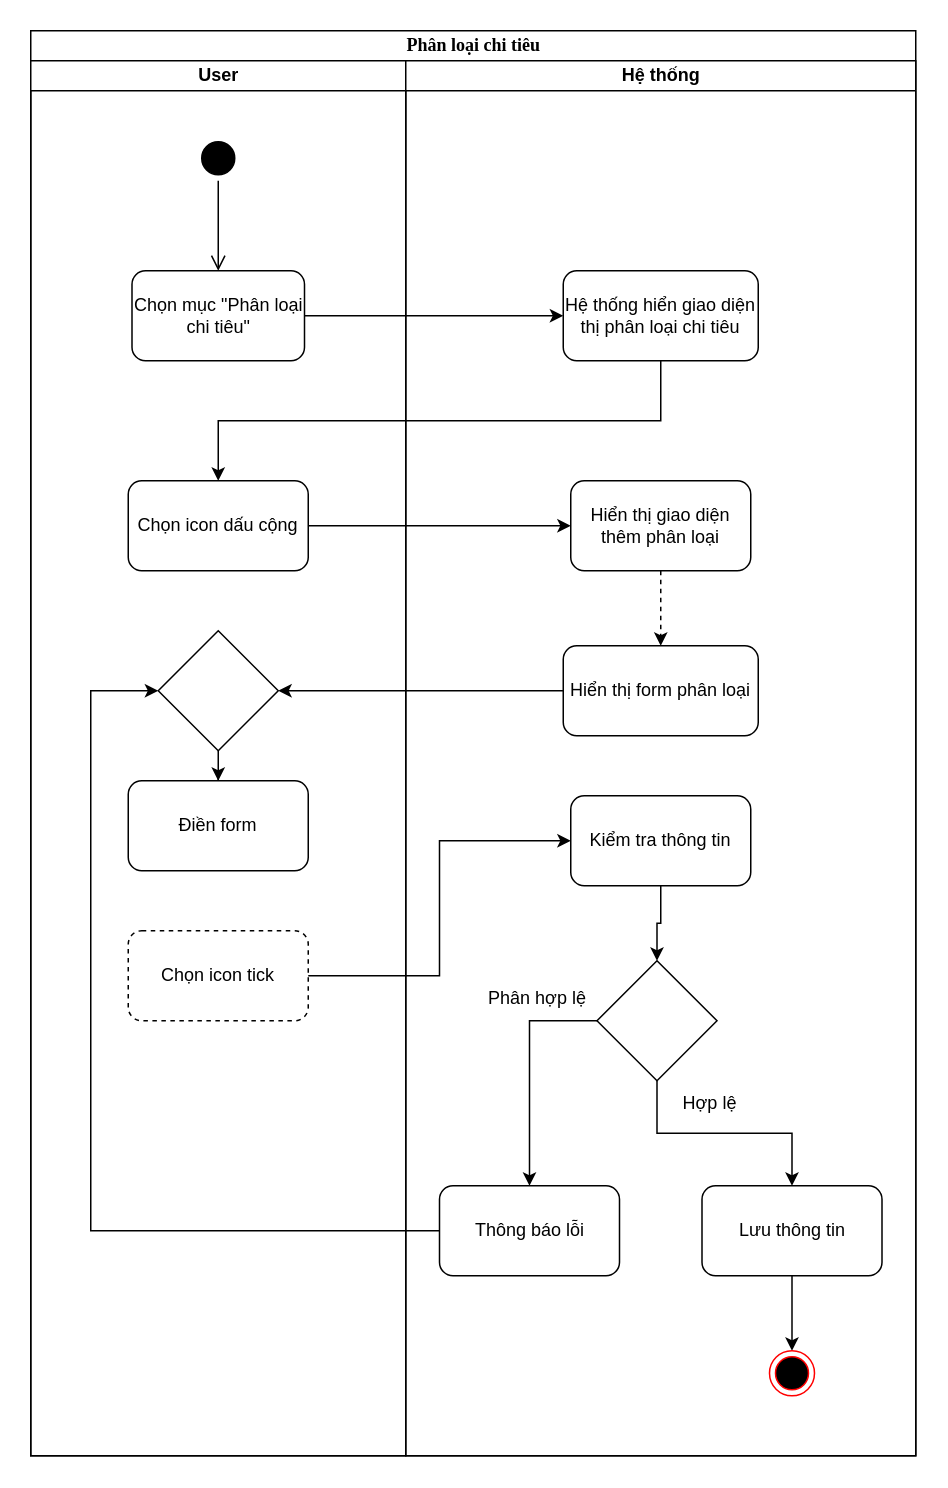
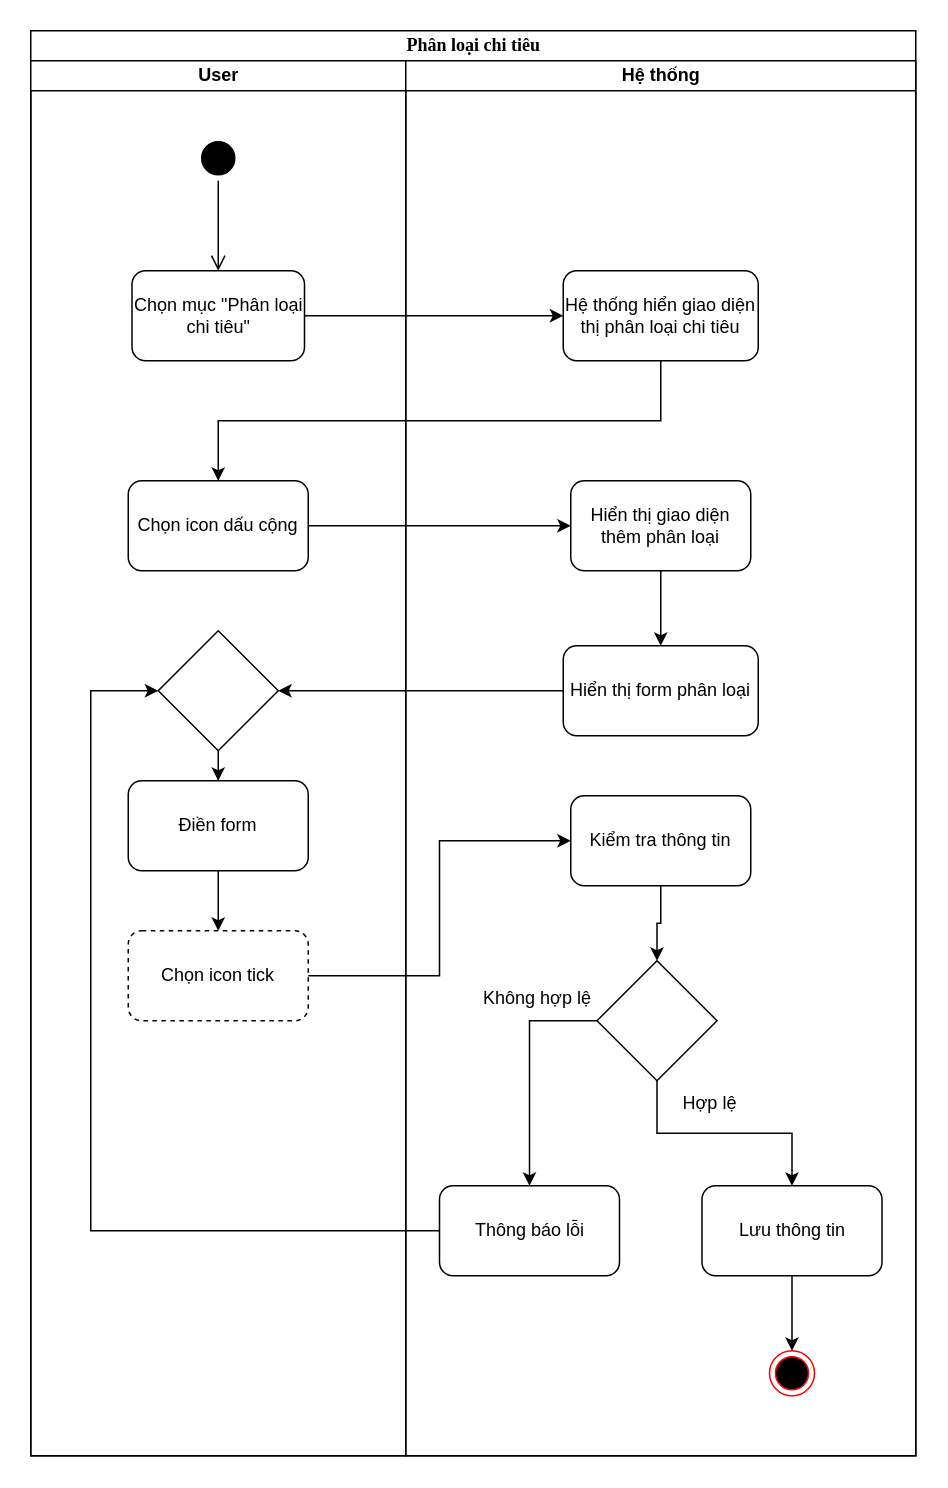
  <mxCell id="0" />
  <mxCell id="1" parent="0" />
  <mxCell id="2" value="Phân loại chi tiêu" style="swimlane;html=1;childLayout=stackLayout;startSize=20;rounded=0;shadow=0;comic=0;labelBackgroundColor=none;strokeWidth=1;fontFamily=Verdana;fontSize=12;align=center;" parent="1" vertex="1"><mxGeometry x="20" y="20" width="590" height="950" as="geometry" /></mxCell>
  <mxCell id="3" value="User" style="swimlane;html=1;startSize=20;" parent="2" vertex="1"><mxGeometry y="20" width="250" height="930" as="geometry" /></mxCell>
  <mxCell id="4" value="" style="ellipse;html=1;shape=startState;fillColor=#000000;strokeColor=#000000;" vertex="1" parent="3"><mxGeometry x="110" y="50" width="30" height="30" as="geometry" /></mxCell>
  <mxCell id="5" value="" style="edgeStyle=orthogonalEdgeStyle;html=1;verticalAlign=bottom;endArrow=open;endSize=8;strokeColor=#000000;rounded=0;" edge="1" source="4" parent="3" target="6"><mxGeometry relative="1" as="geometry"><mxPoint x="125" y="140" as="targetPoint" /></mxGeometry></mxCell>
  <mxCell id="6" value="Chọn mục &quot;Phân loại chi tiêu&quot;" style="rounded=1;whiteSpace=wrap;html=1;strokeColor=#000000;" vertex="1" parent="3"><mxGeometry x="67.5" y="140" width="115" height="60" as="geometry" /></mxCell>
  <mxCell id="7" value="Chọn icon dấu cộng" style="rounded=1;whiteSpace=wrap;html=1;strokeColor=#000000;" vertex="1" parent="3"><mxGeometry x="65" y="280" width="120" height="60" as="geometry" /></mxCell>
+ <mxCell id="8" style="edgeStyle=orthogonalEdgeStyle;rounded=0;orthogonalLoop=1;jettySize=auto;html=1;entryX=0.5;entryY=0;entryDx=0;entryDy=0;strokeColor=#000000;" edge="1" parent="3" source="9" target="10"><mxGeometry relative="1" as="geometry" /></mxCell>
  <mxCell id="9" value="Điền form" style="rounded=1;whiteSpace=wrap;html=1;strokeColor=#000000;" vertex="1" parent="3"><mxGeometry x="65" y="480" width="120" height="60" as="geometry" /></mxCell>
  <mxCell id="10" value="Chọn icon tick" style="rounded=1;whiteSpace=wrap;html=1;strokeColor=#000000;dashed=1;" vertex="1" parent="3"><mxGeometry x="65" y="580" width="120" height="60" as="geometry" /></mxCell>
  <mxCell id="11" style="edgeStyle=orthogonalEdgeStyle;rounded=0;orthogonalLoop=1;jettySize=auto;html=1;entryX=0.5;entryY=0;entryDx=0;entryDy=0;strokeColor=#000000;" edge="1" parent="3" source="12" target="9"><mxGeometry relative="1" as="geometry" /></mxCell>
  <mxCell id="12" value="" style="rhombus;whiteSpace=wrap;html=1;strokeColor=#000000;" vertex="1" parent="3"><mxGeometry x="85" y="380" width="80" height="80" as="geometry" /></mxCell>
  <mxCell id="13" style="edgeStyle=orthogonalEdgeStyle;rounded=0;orthogonalLoop=1;jettySize=auto;html=1;entryX=0;entryY=0.5;entryDx=0;entryDy=0;strokeColor=#000000;" edge="1" parent="2" source="6" target="17"><mxGeometry relative="1" as="geometry" /></mxCell>
  <mxCell id="14" style="edgeStyle=orthogonalEdgeStyle;rounded=0;orthogonalLoop=1;jettySize=auto;html=1;entryX=0.5;entryY=0;entryDx=0;entryDy=0;strokeColor=#000000;" edge="1" parent="2" source="17" target="7"><mxGeometry relative="1" as="geometry"><Array as="points"><mxPoint x="420" y="260" /><mxPoint x="125" y="260" /></Array></mxGeometry></mxCell>
  <mxCell id="15" style="edgeStyle=orthogonalEdgeStyle;rounded=0;orthogonalLoop=1;jettySize=auto;html=1;entryX=0;entryY=0.5;entryDx=0;entryDy=0;strokeColor=#000000;" edge="1" parent="2" source="7" target="19"><mxGeometry relative="1" as="geometry" /></mxCell>
  <mxCell id="16" value="Hệ thống" style="swimlane;html=1;startSize=20;" parent="2" vertex="1"><mxGeometry x="250" y="20" width="340" height="930" as="geometry" /></mxCell>
  <mxCell id="17" value="Hệ thống hiển giao diện thị phân loại chi tiêu" style="rounded=1;whiteSpace=wrap;html=1;strokeColor=#000000;" vertex="1" parent="16"><mxGeometry x="105" y="140" width="130" height="60" as="geometry" /></mxCell>
- <mxCell id="18" style="edgeStyle=orthogonalEdgeStyle;rounded=0;orthogonalLoop=1;jettySize=auto;html=1;entryX=0.5;entryY=0;entryDx=0;entryDy=0;strokeColor=#000000;dashed=1;" edge="1" parent="16" source="19" target="20"><mxGeometry relative="1" as="geometry" /></mxCell>
+ <mxCell id="18" style="edgeStyle=orthogonalEdgeStyle;rounded=0;orthogonalLoop=1;jettySize=auto;html=1;entryX=0.5;entryY=0;entryDx=0;entryDy=0;strokeColor=#000000;" edge="1" parent="16" source="19" target="20"><mxGeometry relative="1" as="geometry" /></mxCell>
  <mxCell id="19" value="Hiển thị giao diện thêm phân loại" style="rounded=1;whiteSpace=wrap;html=1;strokeColor=#000000;" vertex="1" parent="16"><mxGeometry x="110" y="280" width="120" height="60" as="geometry" /></mxCell>
  <mxCell id="20" value="Hiển thị form phân loại" style="rounded=1;whiteSpace=wrap;html=1;strokeColor=#000000;" vertex="1" parent="16"><mxGeometry x="105" y="390" width="130" height="60" as="geometry" /></mxCell>
  <mxCell id="21" style="edgeStyle=orthogonalEdgeStyle;rounded=0;orthogonalLoop=1;jettySize=auto;html=1;entryX=0.5;entryY=0;entryDx=0;entryDy=0;strokeColor=#000000;" edge="1" parent="16" source="22" target="25"><mxGeometry relative="1" as="geometry" /></mxCell>
  <mxCell id="22" value="Kiểm tra thông tin" style="rounded=1;whiteSpace=wrap;html=1;strokeColor=#000000;" vertex="1" parent="16"><mxGeometry x="110" y="490" width="120" height="60" as="geometry" /></mxCell>
  <mxCell id="23" style="edgeStyle=orthogonalEdgeStyle;rounded=0;orthogonalLoop=1;jettySize=auto;html=1;entryX=0.5;entryY=0;entryDx=0;entryDy=0;strokeColor=#000000;" edge="1" parent="16" source="25" target="27"><mxGeometry relative="1" as="geometry" /></mxCell>
  <mxCell id="24" style="edgeStyle=orthogonalEdgeStyle;rounded=0;orthogonalLoop=1;jettySize=auto;html=1;entryX=0.5;entryY=0;entryDx=0;entryDy=0;strokeColor=#000000;" edge="1" parent="16" source="25" target="30"><mxGeometry relative="1" as="geometry"><Array as="points"><mxPoint x="82.5" y="640" /></Array></mxGeometry></mxCell>
  <mxCell id="25" value="" style="rhombus;whiteSpace=wrap;html=1;strokeColor=#000000;" vertex="1" parent="16"><mxGeometry x="127.5" y="600" width="80" height="80" as="geometry" /></mxCell>
  <mxCell id="26" style="edgeStyle=orthogonalEdgeStyle;rounded=0;orthogonalLoop=1;jettySize=auto;html=1;entryX=0.5;entryY=0;entryDx=0;entryDy=0;strokeColor=#000000;" edge="1" parent="16" source="27" target="31"><mxGeometry relative="1" as="geometry" /></mxCell>
  <mxCell id="27" value="Lưu thông tin" style="rounded=1;whiteSpace=wrap;html=1;strokeColor=#000000;" vertex="1" parent="16"><mxGeometry x="197.5" y="750" width="120" height="60" as="geometry" /></mxCell>
- <mxCell id="28" value="Phân hợp lệ" style="text;html=1;strokeColor=none;fillColor=none;align=center;verticalAlign=middle;whiteSpace=wrap;rounded=0;" vertex="1" parent="16"><mxGeometry x="47.5" y="610" width="80" height="30" as="geometry" /></mxCell>
+ <mxCell id="28" value="Không hợp lệ" style="text;html=1;strokeColor=none;fillColor=none;align=center;verticalAlign=middle;whiteSpace=wrap;rounded=0;" vertex="1" parent="16"><mxGeometry x="47.5" y="610" width="80" height="30" as="geometry" /></mxCell>
  <mxCell id="29" value="Hợp lệ" style="text;html=1;strokeColor=none;fillColor=none;align=center;verticalAlign=middle;whiteSpace=wrap;rounded=0;" vertex="1" parent="16"><mxGeometry x="172.5" y="680" width="60" height="30" as="geometry" /></mxCell>
  <mxCell id="30" value="Thông báo lỗi" style="rounded=1;whiteSpace=wrap;html=1;strokeColor=#000000;" vertex="1" parent="16"><mxGeometry x="22.5" y="750" width="120" height="60" as="geometry" /></mxCell>
  <mxCell id="31" value="" style="ellipse;html=1;shape=endState;fillColor=#000000;strokeColor=#ff0000;" vertex="1" parent="16"><mxGeometry x="242.5" y="860" width="30" height="30" as="geometry" /></mxCell>
  <mxCell id="32" style="edgeStyle=orthogonalEdgeStyle;rounded=0;orthogonalLoop=1;jettySize=auto;html=1;strokeColor=#000000;entryX=1;entryY=0.5;entryDx=0;entryDy=0;" edge="1" parent="2" source="20" target="12"><mxGeometry relative="1" as="geometry"><mxPoint x="230" y="440" as="targetPoint" /></mxGeometry></mxCell>
  <mxCell id="33" style="edgeStyle=orthogonalEdgeStyle;rounded=0;orthogonalLoop=1;jettySize=auto;html=1;entryX=0;entryY=0.5;entryDx=0;entryDy=0;strokeColor=#000000;" edge="1" parent="2" source="10" target="22"><mxGeometry relative="1" as="geometry" /></mxCell>
  <mxCell id="34" style="edgeStyle=orthogonalEdgeStyle;rounded=0;orthogonalLoop=1;jettySize=auto;html=1;entryX=0;entryY=0.5;entryDx=0;entryDy=0;strokeColor=#000000;" edge="1" parent="2" source="30" target="12"><mxGeometry relative="1" as="geometry"><Array as="points"><mxPoint x="40" y="800" /><mxPoint x="40" y="440" /></Array></mxGeometry></mxCell>
